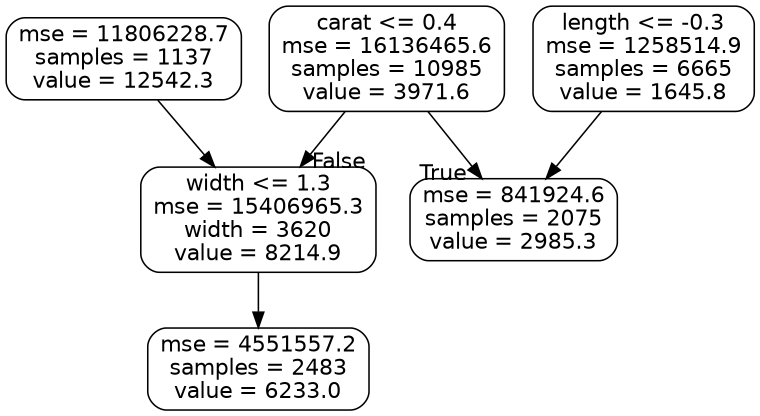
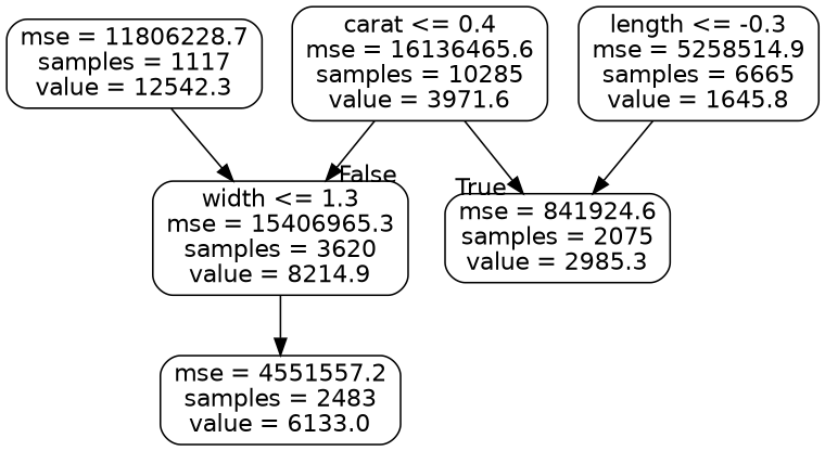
  digraph {
    node [color=black fontname=helvetica shape=box style=rounded]
    edge [fontname=helvetica]
-   n1 [label="carat <= 0.4\nmse = 16136465.6\nsamples = 10985\nvalue = 3971.6"]
-   n2 [label="width <= 1.3\nmse = 15406965.3\nwidth = 3620\nvalue = 8214.9"]
+   n1 [label="carat <= 0.4\nmse = 16136465.6\nsamples = 10285\nvalue = 3971.6"]
+   n2 [label="width <= 1.3\nmse = 15406965.3\nsamples = 3620\nvalue = 8214.9"]
    n3 [label="mse = 841924.6\nsamples = 2075\nvalue = 2985.3"]
-   n4 [label="length <= -0.3\nmse = 1258514.9\nsamples = 6665\nvalue = 1645.8"]
-   n5 [label="mse = 4551557.2\nsamples = 2483\nvalue = 6233.0"]
-   n6 [label="mse = 11806228.7\nsamples = 1137\nvalue = 12542.3"]
+   n4 [label="length <= -0.3\nmse = 5258514.9\nsamples = 6665\nvalue = 1645.8"]
+   n5 [label="mse = 4551557.2\nsamples = 2483\nvalue = 6133.0"]
+   n6 [label="mse = 11806228.7\nsamples = 1117\nvalue = 12542.3"]
    n1 -> n2 [headlabel=False labelangle=-45 labeldistance=2.5]
    n1 -> n3 [headlabel=True labelangle=45 labeldistance=2.5]
    n2 -> n5
    n4 -> n3
    n6 -> n2
  }
